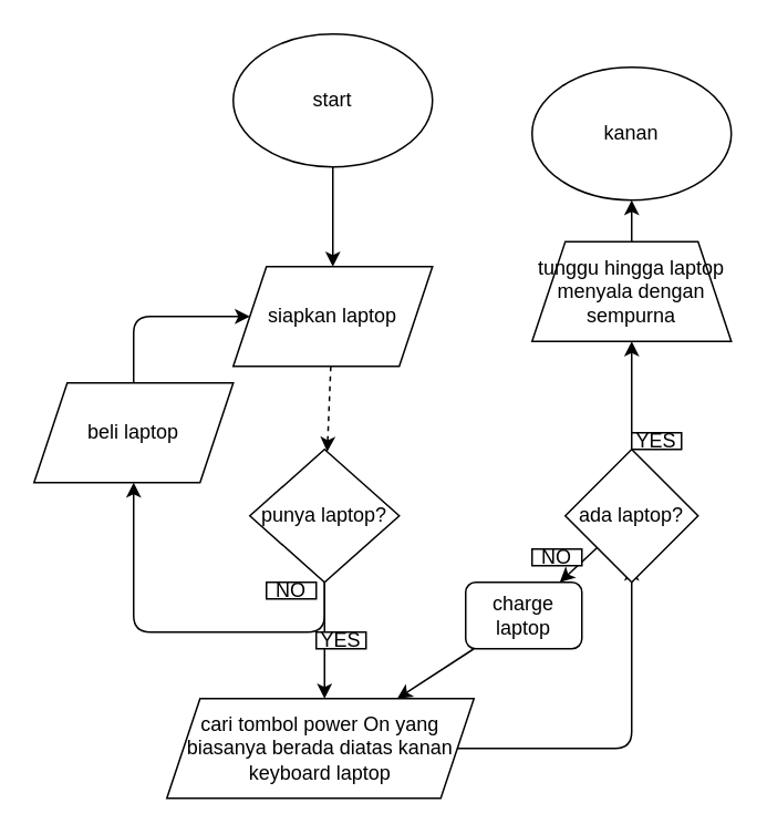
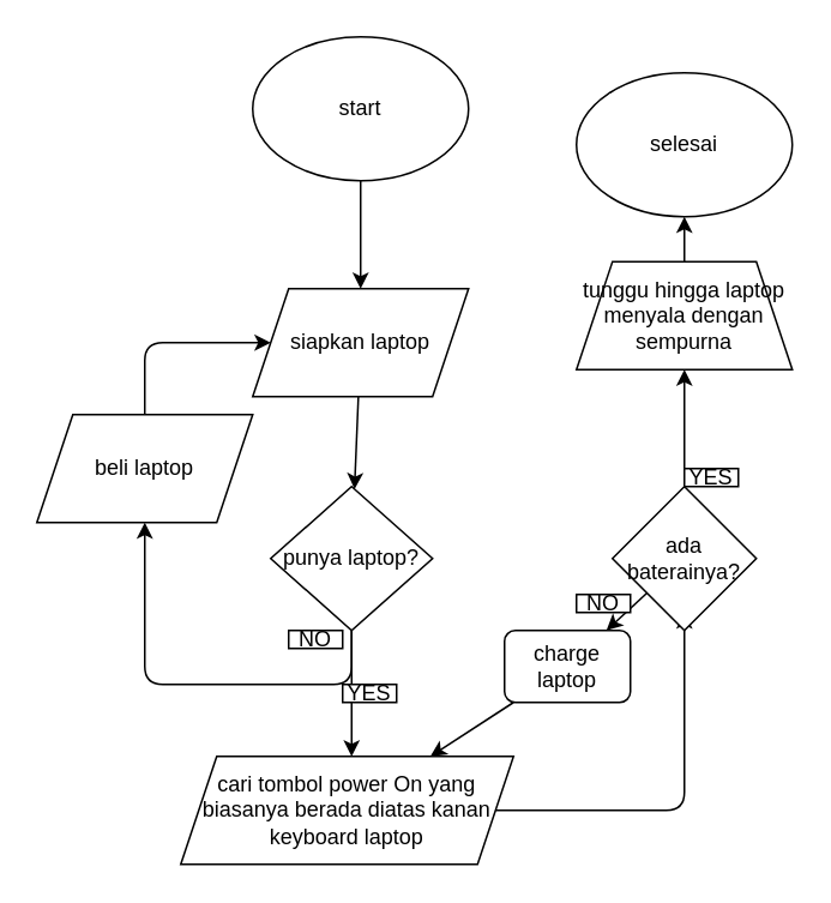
  <mxCell id="0" />
  <mxCell id="1" parent="0" />
  <mxCell id="2" value="" style="edgeStyle=none;html=1;" edge="1" parent="1" source="3" target="5"><mxGeometry relative="1" as="geometry" /></mxCell>
  <mxCell id="3" value="start" style="ellipse;whiteSpace=wrap;html=1;" vertex="1" parent="1"><mxGeometry x="140" y="20" width="120" height="80" as="geometry" /></mxCell>
- <mxCell id="4" value="" style="edgeStyle=none;html=1;dashed=1;" edge="1" parent="1" source="5" target="8"><mxGeometry relative="1" as="geometry" /></mxCell>
+ <mxCell id="4" value="" style="edgeStyle=none;html=1;" edge="1" parent="1" source="5" target="8"><mxGeometry relative="1" as="geometry" /></mxCell>
  <mxCell id="5" value="siapkan laptop" style="shape=parallelogram;perimeter=parallelogramPerimeter;whiteSpace=wrap;html=1;fixedSize=1;" vertex="1" parent="1"><mxGeometry x="140" y="160" width="120" height="60" as="geometry" /></mxCell>
  <mxCell id="6" style="edgeStyle=none;html=1;" edge="1" parent="1" source="8"><mxGeometry relative="1" as="geometry"><mxPoint x="80" y="290" as="targetPoint" /><Array as="points"><mxPoint x="195" y="380" /><mxPoint x="80" y="380" /></Array></mxGeometry></mxCell>
  <mxCell id="7" style="edgeStyle=none;html=1;" edge="1" parent="1" source="8"><mxGeometry relative="1" as="geometry"><mxPoint x="195" y="420" as="targetPoint" /></mxGeometry></mxCell>
  <mxCell id="8" value="punya laptop?" style="rhombus;whiteSpace=wrap;html=1;" vertex="1" parent="1"><mxGeometry x="150" y="270" width="90" height="80" as="geometry" /></mxCell>
  <mxCell id="9" style="edgeStyle=none;html=1;entryX=0;entryY=0.5;entryDx=0;entryDy=0;" edge="1" parent="1" source="10" target="5"><mxGeometry relative="1" as="geometry"><Array as="points"><mxPoint x="80" y="190" /></Array></mxGeometry></mxCell>
  <mxCell id="10" value="beli laptop" style="shape=parallelogram;perimeter=parallelogramPerimeter;whiteSpace=wrap;html=1;fixedSize=1;" vertex="1" parent="1"><mxGeometry y="230" width="120" height="60" as="geometry" x="20" /></mxCell>
  <mxCell id="11" value="YES" style="rounded=0;whiteSpace=wrap;html=1;" vertex="1" parent="1"><mxGeometry x="190" y="380" width="30" height="10" as="geometry" /></mxCell>
  <mxCell id="12" style="edgeStyle=none;html=1;" edge="1" parent="1" source="13"><mxGeometry relative="1" as="geometry"><mxPoint x="380" y="340" as="targetPoint" /><Array as="points"><mxPoint x="380" y="450" /></Array></mxGeometry></mxCell>
  <mxCell id="13" value="cari tombol power On yang biasanya berada diatas kanan keyboard laptop" style="shape=parallelogram;perimeter=parallelogramPerimeter;whiteSpace=wrap;html=1;fixedSize=1;" vertex="1" parent="1"><mxGeometry x="100" y="420" width="185" height="60" as="geometry" /></mxCell>
  <mxCell id="14" value="NO" style="rounded=0;whiteSpace=wrap;html=1;" vertex="1" parent="1"><mxGeometry x="160" y="350" width="30" height="10" as="geometry" /></mxCell>
  <mxCell id="15" value="" style="edgeStyle=none;html=1;" edge="1" parent="1" source="17" target="19"><mxGeometry relative="1" as="geometry" /></mxCell>
  <mxCell id="16" value="" style="edgeStyle=none;html=1;" edge="1" parent="1" source="17" target="22"><mxGeometry relative="1" as="geometry" /></mxCell>
- <mxCell id="17" value="ada laptop?" style="rhombus;whiteSpace=wrap;html=1;" vertex="1" parent="1"><mxGeometry x="340" y="270" width="80" height="80" as="geometry" /></mxCell>
+ <mxCell id="17" value="ada baterainya?" style="rhombus;whiteSpace=wrap;html=1;" vertex="1" parent="1"><mxGeometry x="340" y="270" width="80" height="80" as="geometry" /></mxCell>
  <mxCell id="18" style="edgeStyle=none;html=1;" edge="1" parent="1" source="19" target="13"><mxGeometry relative="1" as="geometry"><Array as="points"><mxPoint x="285" y="390" /></Array></mxGeometry></mxCell>
  <mxCell id="19" value="charge laptop" style="whiteSpace=wrap;html=1;rounded=1;" vertex="1" parent="1"><mxGeometry x="280" y="350" width="70" height="40" as="geometry" /></mxCell>
  <mxCell id="20" value="NO" style="rounded=0;whiteSpace=wrap;html=1;" vertex="1" parent="1"><mxGeometry x="320" y="330" width="30" height="10" as="geometry" /></mxCell>
  <mxCell id="21" value="" style="edgeStyle=none;html=1;" edge="1" parent="1" source="22" target="23"><mxGeometry relative="1" as="geometry" /></mxCell>
  <mxCell id="22" value="tunggu hingga laptop menyala dengan sempurna" style="shape=trapezoid;perimeter=trapezoidPerimeter;whiteSpace=wrap;html=1;fixedSize=1;" vertex="1" parent="1"><mxGeometry x="320" y="145" width="120" height="60" as="geometry" /></mxCell>
- <mxCell id="23" value="kanan" style="ellipse;whiteSpace=wrap;html=1;" vertex="1" parent="1"><mxGeometry x="320" y="40" width="120" height="80" as="geometry" /></mxCell>
+ <mxCell id="23" value="selesai" style="ellipse;whiteSpace=wrap;html=1;" vertex="1" parent="1"><mxGeometry x="320" y="40" width="120" height="80" as="geometry" /></mxCell>
  <mxCell id="24" value="YES" style="rounded=0;whiteSpace=wrap;html=1;" vertex="1" parent="1"><mxGeometry x="380" y="260" width="30" height="10" as="geometry" /></mxCell>
